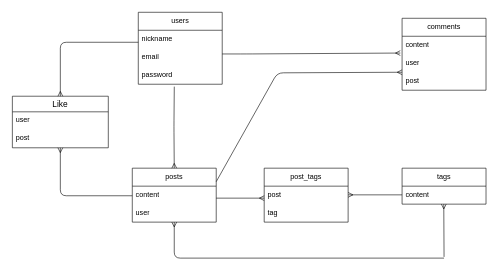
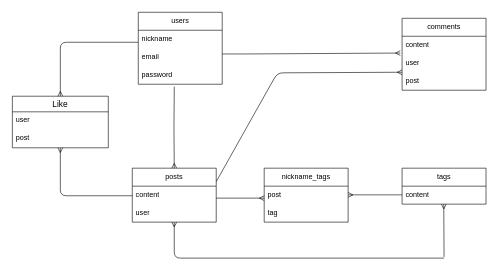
  <mxCell id="0" />
  <mxCell id="1" parent="0" />
  <mxCell id="2" value="users" style="swimlane;fontStyle=0;childLayout=stackLayout;horizontal=1;startSize=30;horizontalStack=0;resizeParent=1;resizeParentMax=0;resizeLast=0;collapsible=1;marginBottom=0;whiteSpace=wrap;html=1;" parent="1" vertex="1"><mxGeometry x="230" y="20" width="140" height="120" as="geometry" /></mxCell>
  <mxCell id="3" value="nickname" style="text;strokeColor=none;fillColor=none;align=left;verticalAlign=middle;spacingLeft=4;spacingRight=4;overflow=hidden;points=[[0,0.5],[1,0.5]];portConstraint=eastwest;rotatable=0;whiteSpace=wrap;html=1;" parent="2" vertex="1"><mxGeometry y="30" width="140" height="30" as="geometry" /></mxCell>
  <mxCell id="4" value="email" style="text;strokeColor=none;fillColor=none;align=left;verticalAlign=middle;spacingLeft=4;spacingRight=4;overflow=hidden;points=[[0,0.5],[1,0.5]];portConstraint=eastwest;rotatable=0;whiteSpace=wrap;html=1;" parent="2" vertex="1"><mxGeometry y="60" width="140" height="30" as="geometry" /></mxCell>
  <mxCell id="5" value="password" style="text;strokeColor=none;fillColor=none;align=left;verticalAlign=middle;spacingLeft=4;spacingRight=4;overflow=hidden;points=[[0,0.5],[1,0.5]];portConstraint=eastwest;rotatable=0;whiteSpace=wrap;html=1;" parent="2" vertex="1"><mxGeometry y="90" width="140" height="30" as="geometry" /></mxCell>
  <mxCell id="6" value="posts" style="swimlane;fontStyle=0;childLayout=stackLayout;horizontal=1;startSize=30;horizontalStack=0;resizeParent=1;resizeParentMax=0;resizeLast=0;collapsible=1;marginBottom=0;whiteSpace=wrap;html=1;" parent="1" vertex="1"><mxGeometry x="220" y="280" width="140" height="90" as="geometry" /></mxCell>
  <mxCell id="7" value="content" style="text;strokeColor=none;fillColor=none;align=left;verticalAlign=middle;spacingLeft=4;spacingRight=4;overflow=hidden;points=[[0,0.5],[1,0.5]];portConstraint=eastwest;rotatable=0;whiteSpace=wrap;html=1;" parent="6" vertex="1"><mxGeometry y="30" width="140" height="30" as="geometry" /></mxCell>
  <mxCell id="8" value="user" style="text;strokeColor=none;fillColor=none;align=left;verticalAlign=middle;spacingLeft=4;spacingRight=4;overflow=hidden;points=[[0,0.5],[1,0.5]];portConstraint=eastwest;rotatable=0;whiteSpace=wrap;html=1;" parent="6" vertex="1"><mxGeometry y="60" width="140" height="30" as="geometry" /></mxCell>
  <mxCell id="9" value="comments" style="swimlane;fontStyle=0;childLayout=stackLayout;horizontal=1;startSize=30;horizontalStack=0;resizeParent=1;resizeParentMax=0;resizeLast=0;collapsible=1;marginBottom=0;whiteSpace=wrap;html=1;" parent="1" vertex="1"><mxGeometry x="670" y="30" width="140" height="120" as="geometry" /></mxCell>
  <mxCell id="10" value="content" style="text;strokeColor=none;fillColor=none;align=left;verticalAlign=middle;spacingLeft=4;spacingRight=4;overflow=hidden;points=[[0,0.5],[1,0.5]];portConstraint=eastwest;rotatable=0;whiteSpace=wrap;html=1;" parent="9" vertex="1"><mxGeometry y="30" width="140" height="30" as="geometry" /></mxCell>
  <mxCell id="11" value="user" style="text;strokeColor=none;fillColor=none;align=left;verticalAlign=middle;spacingLeft=4;spacingRight=4;overflow=hidden;points=[[0,0.5],[1,0.5]];portConstraint=eastwest;rotatable=0;whiteSpace=wrap;html=1;" parent="9" vertex="1"><mxGeometry y="60" width="140" height="30" as="geometry" /></mxCell>
  <mxCell id="12" value="post" style="text;strokeColor=none;fillColor=none;align=left;verticalAlign=middle;spacingLeft=4;spacingRight=4;overflow=hidden;points=[[0,0.5],[1,0.5]];portConstraint=eastwest;rotatable=0;whiteSpace=wrap;html=1;" parent="9" vertex="1"><mxGeometry y="90" width="140" height="30" as="geometry" /></mxCell>
- <mxCell id="13" value="post_tags" style="swimlane;fontStyle=0;childLayout=stackLayout;horizontal=1;startSize=30;horizontalStack=0;resizeParent=1;resizeParentMax=0;resizeLast=0;collapsible=1;marginBottom=0;whiteSpace=wrap;html=1;" parent="1" vertex="1"><mxGeometry x="440" y="280" width="140" height="90" as="geometry" /></mxCell>
+ <mxCell id="13" value="nickname_tags" style="swimlane;fontStyle=0;childLayout=stackLayout;horizontal=1;startSize=30;horizontalStack=0;resizeParent=1;resizeParentMax=0;resizeLast=0;collapsible=1;marginBottom=0;whiteSpace=wrap;html=1;" parent="1" vertex="1"><mxGeometry x="440" y="280" width="140" height="90" as="geometry" /></mxCell>
  <mxCell id="14" value="post" style="text;strokeColor=none;fillColor=none;align=left;verticalAlign=middle;spacingLeft=4;spacingRight=4;overflow=hidden;points=[[0,0.5],[1,0.5]];portConstraint=eastwest;rotatable=0;whiteSpace=wrap;html=1;" parent="13" vertex="1"><mxGeometry y="30" width="140" height="30" as="geometry" /></mxCell>
  <mxCell id="15" value="tag" style="text;strokeColor=none;fillColor=none;align=left;verticalAlign=middle;spacingLeft=4;spacingRight=4;overflow=hidden;points=[[0,0.5],[1,0.5]];portConstraint=eastwest;rotatable=0;whiteSpace=wrap;html=1;" parent="13" vertex="1"><mxGeometry y="60" width="140" height="30" as="geometry" /></mxCell>
  <mxCell id="16" value="tags" style="swimlane;fontStyle=0;childLayout=stackLayout;horizontal=1;startSize=30;horizontalStack=0;resizeParent=1;resizeParentMax=0;resizeLast=0;collapsible=1;marginBottom=0;whiteSpace=wrap;html=1;" parent="1" vertex="1"><mxGeometry x="670" y="280" width="140" height="60" as="geometry" /></mxCell>
  <mxCell id="17" value="content" style="text;strokeColor=none;fillColor=none;align=left;verticalAlign=middle;spacingLeft=4;spacingRight=4;overflow=hidden;points=[[0,0.5],[1,0.5]];portConstraint=eastwest;rotatable=0;whiteSpace=wrap;html=1;" parent="16" vertex="1"><mxGeometry y="30" width="140" height="30" as="geometry" /></mxCell>
  <mxCell id="18" value="" style="html=1;endArrow=ERmany;endFill=0;entryX=-0.021;entryY=-0.067;entryDx=0;entryDy=0;entryPerimeter=0;" parent="1" edge="1" target="11"><mxGeometry width="100" relative="1" as="geometry"><mxPoint x="370" y="89.5" as="sourcePoint" /><mxPoint x="610" y="89.5" as="targetPoint" /><Array as="points"><mxPoint x="410" y="89.5" /></Array></mxGeometry></mxCell>
  <mxCell id="19" value="" style="html=1;endArrow=ERmany;endFill=0;exitX=0.429;exitY=1.133;exitDx=0;exitDy=0;exitPerimeter=0;" parent="1" edge="1" source="5"><mxGeometry width="100" relative="1" as="geometry"><mxPoint x="289.56" y="152" as="sourcePoint" /><mxPoint x="290" y="280" as="targetPoint" /><Array as="points"><mxPoint x="289.5" y="209.99" /></Array></mxGeometry></mxCell>
  <mxCell id="20" value="" style="html=1;endArrow=ERmany;endFill=0;exitX=1;exitY=0.25;exitDx=0;exitDy=0;entryX=-0.014;entryY=0.3;entryDx=0;entryDy=0;entryPerimeter=0;" parent="1" edge="1" source="6"><mxGeometry width="100" relative="1" as="geometry"><mxPoint x="380.94" y="267.04" as="sourcePoint" /><mxPoint x="670" y="120" as="targetPoint" /><Array as="points"><mxPoint x="461.96" y="121" /></Array></mxGeometry></mxCell>
  <mxCell id="21" value="" style="html=1;endArrow=ERmany;endFill=0;" parent="1" edge="1"><mxGeometry width="100" relative="1" as="geometry"><mxPoint x="360" y="330" as="sourcePoint" /><mxPoint x="440" y="330" as="targetPoint" /></mxGeometry></mxCell>
  <mxCell id="22" value="" style="html=1;endArrow=ERmany;endFill=0;entryX=1;entryY=0.5;entryDx=0;entryDy=0;" parent="1" edge="1"><mxGeometry width="100" relative="1" as="geometry"><mxPoint x="670" y="324.5" as="sourcePoint" /><mxPoint x="580" y="324.5" as="targetPoint" /></mxGeometry></mxCell>
  <mxCell id="23" value="" style="html=1;endArrow=ERmany;endFill=0;" parent="1" edge="1"><mxGeometry width="100" relative="1" as="geometry"><mxPoint x="740" y="430" as="sourcePoint" /><mxPoint x="290" y="370" as="targetPoint" /><Array as="points"><mxPoint x="290" y="430" /></Array></mxGeometry></mxCell>
  <mxCell id="24" value="" style="html=1;endArrow=ERmany;endFill=0;entryX=0.486;entryY=1.067;entryDx=0;entryDy=0;entryPerimeter=0;" parent="1" edge="1"><mxGeometry width="100" relative="1" as="geometry"><mxPoint x="740" y="428" as="sourcePoint" /><mxPoint x="739.54" y="340" as="targetPoint" /></mxGeometry></mxCell>
  <mxCell id="25" value="Like" style="swimlane;fontStyle=0;childLayout=stackLayout;horizontal=1;startSize=26;horizontalStack=0;resizeParent=1;resizeParentMax=0;resizeLast=0;collapsible=1;marginBottom=0;align=center;fontSize=14;" vertex="1" parent="1"><mxGeometry x="20" y="160" width="160" height="86" as="geometry" /></mxCell>
  <mxCell id="26" value="user" style="text;strokeColor=none;fillColor=none;spacingLeft=4;spacingRight=4;overflow=hidden;rotatable=0;points=[[0,0.5],[1,0.5]];portConstraint=eastwest;fontSize=12;" vertex="1" parent="25"><mxGeometry y="26" width="160" height="30" as="geometry" /></mxCell>
  <mxCell id="27" value="post" style="text;strokeColor=none;fillColor=none;spacingLeft=4;spacingRight=4;overflow=hidden;rotatable=0;points=[[0,0.5],[1,0.5]];portConstraint=eastwest;fontSize=12;" vertex="1" parent="25"><mxGeometry y="56" width="160" height="30" as="geometry" /></mxCell>
  <mxCell id="28" value="" style="html=1;endArrow=ERmany;endFill=0;" edge="1" parent="1"><mxGeometry width="100" relative="1" as="geometry"><mxPoint x="230" y="70" as="sourcePoint" /><mxPoint x="100" y="160" as="targetPoint" /><Array as="points"><mxPoint x="100" y="70" /></Array></mxGeometry></mxCell>
  <mxCell id="29" value="" style="html=1;endArrow=ERmany;endFill=0;" edge="1" parent="1"><mxGeometry width="100" relative="1" as="geometry"><mxPoint x="220" y="326" as="sourcePoint" /><mxPoint x="100" y="246" as="targetPoint" /><Array as="points"><mxPoint x="100" y="326" /></Array></mxGeometry></mxCell>
